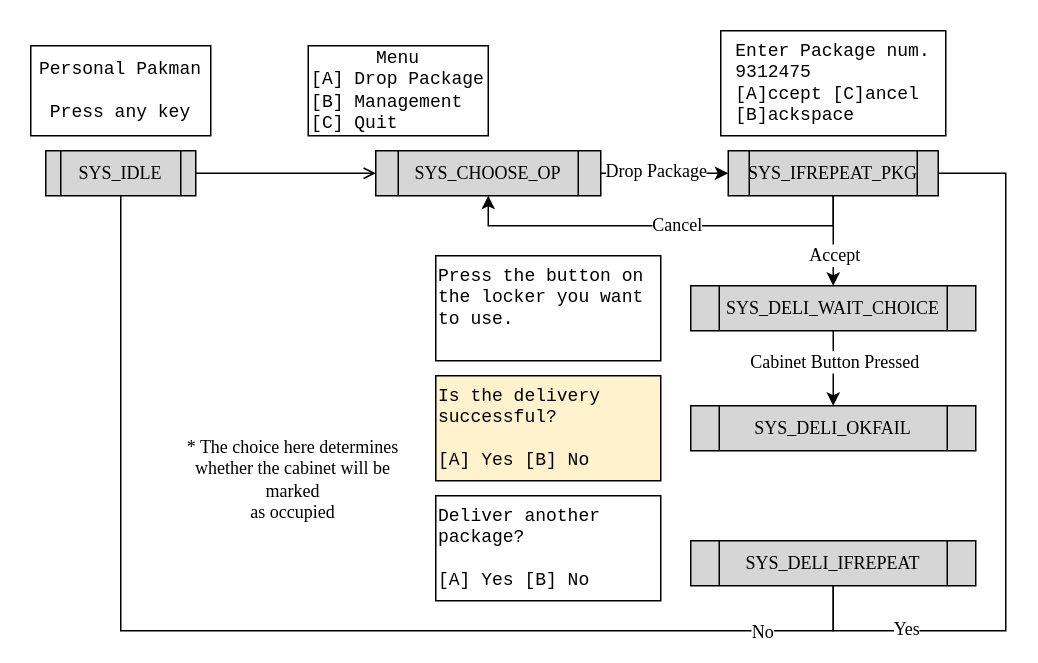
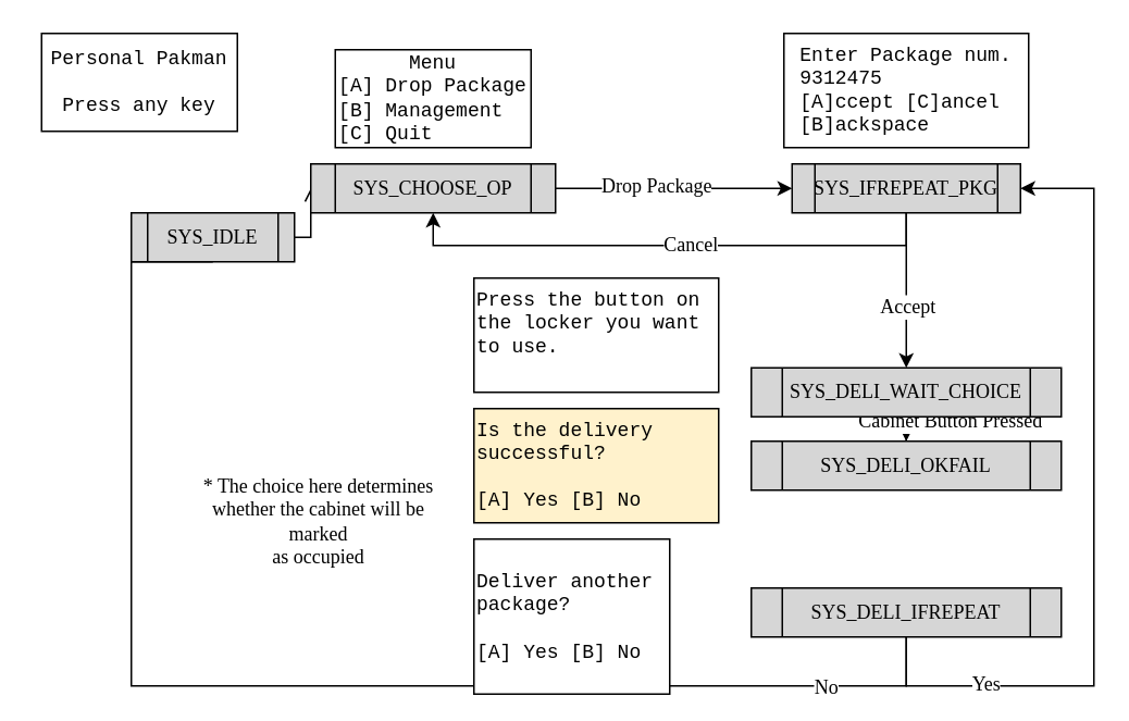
  <mxCell id="0" />
  <mxCell id="1" parent="0" />
  <mxCell id="2" style="edgeStyle=orthogonalEdgeStyle;rounded=0;orthogonalLoop=1;jettySize=auto;html=1;exitX=1;exitY=0.5;exitDx=0;exitDy=0;entryX=0;entryY=0.5;entryDx=0;entryDy=0;endArrow=open;" edge="1" parent="1" source="3" target="6"><mxGeometry relative="1" as="geometry" /></mxCell>
- <mxCell id="3" value="&lt;font&gt;SYS_IDLE&lt;/font&gt;" style="shape=process;whiteSpace=wrap;html=1;backgroundOutline=1;fontFamily=Lucida Console;labelBackgroundColor=none;fillColor=#D6D6D6;" vertex="1" parent="1"><mxGeometry x="30" y="100" width="100" height="30" as="geometry" /></mxCell>
+ <mxCell id="3" value="&lt;font&gt;SYS_IDLE&lt;/font&gt;" style="shape=process;whiteSpace=wrap;html=1;backgroundOutline=1;fontFamily=Lucida Console;labelBackgroundColor=none;fillColor=#D6D6D6;" vertex="1" parent="1"><mxGeometry x="80" y="130" width="100" height="30" as="geometry" /></mxCell>
  <mxCell id="4" style="edgeStyle=orthogonalEdgeStyle;rounded=0;orthogonalLoop=1;jettySize=auto;html=1;exitX=1;exitY=0.5;exitDx=0;exitDy=0;entryX=0;entryY=0.5;entryDx=0;entryDy=0;fontFamily=Lucida Console;" edge="1" parent="1" source="6" target="13"><mxGeometry relative="1" as="geometry" /></mxCell>
  <mxCell id="5" value="Drop Package" style="text;html=1;align=center;verticalAlign=middle;resizable=0;points=[];;labelBackgroundColor=#ffffff;fontFamily=Lucida Console;" vertex="1" connectable="0" parent="4"><mxGeometry x="-0.153" y="2" relative="1" as="geometry"><mxPoint as="offset" /></mxGeometry></mxCell>
- <mxCell id="6" value="SYS_CHOOSE_OP" style="shape=process;whiteSpace=wrap;html=1;backgroundOutline=1;fontFamily=Lucida Console;fillColor=#D6D6D6;" vertex="1" parent="1"><mxGeometry x="250" y="100" width="150" height="30" as="geometry" /></mxCell>
- <mxCell id="7" value="&lt;font&gt;Personal Pakman&lt;br&gt;&lt;br&gt;Press any key&lt;/font&gt;" style="rounded=0;whiteSpace=wrap;html=1;fontFamily=Courier New;" vertex="1" parent="1"><mxGeometry x="20" y="30" width="120" height="60" as="geometry" /></mxCell>
+ <mxCell id="6" value="SYS_CHOOSE_OP" style="shape=process;whiteSpace=wrap;html=1;backgroundOutline=1;fontFamily=Lucida Console;fillColor=#D6D6D6;" vertex="1" parent="1"><mxGeometry x="190" y="100" width="150" height="30" as="geometry" /></mxCell>
+ <mxCell id="7" value="&lt;font&gt;Personal Pakman&lt;br&gt;&lt;br&gt;Press any key&lt;/font&gt;" style="rounded=0;whiteSpace=wrap;html=1;fontFamily=Courier New;" vertex="1" parent="1"><mxGeometry x="25" y="20" width="120" height="60" as="geometry" /></mxCell>
  <mxCell id="8" value="&lt;font&gt;Menu&lt;br&gt;&lt;div style=&quot;text-align: left&quot;&gt;[A] Drop Package&lt;/div&gt;&lt;div style=&quot;text-align: left&quot;&gt;[B] Management&lt;/div&gt;&lt;div style=&quot;text-align: left&quot;&gt;[C] Quit&lt;/div&gt;&lt;/font&gt;" style="rounded=0;whiteSpace=wrap;html=1;fontFamily=Courier New;" vertex="1" parent="1"><mxGeometry x="205" y="30" width="120" height="60" as="geometry" /></mxCell>
  <mxCell id="9" style="edgeStyle=orthogonalEdgeStyle;rounded=0;orthogonalLoop=1;jettySize=auto;html=1;exitX=0.5;exitY=1;exitDx=0;exitDy=0;fontFamily=Lucida Console;" edge="1" parent="1" source="13" target="17"><mxGeometry relative="1" as="geometry" /></mxCell>
  <mxCell id="10" value="Accept" style="text;html=1;align=center;verticalAlign=middle;resizable=0;points=[];;labelBackgroundColor=#ffffff;fontFamily=Lucida Console;" vertex="1" connectable="0" parent="9"><mxGeometry x="0.009" y="6" relative="1" as="geometry"><mxPoint x="-6" y="9.5" as="offset" /></mxGeometry></mxCell>
  <mxCell id="11" style="edgeStyle=orthogonalEdgeStyle;rounded=0;orthogonalLoop=1;jettySize=auto;html=1;exitX=0.5;exitY=1;exitDx=0;exitDy=0;entryX=0.5;entryY=1;entryDx=0;entryDy=0;fontFamily=Lucida Console;" edge="1" parent="1" source="13" target="6"><mxGeometry relative="1" as="geometry" /></mxCell>
  <mxCell id="12" value="Cancel" style="text;html=1;align=center;verticalAlign=middle;resizable=0;points=[];;labelBackgroundColor=#ffffff;fontFamily=Lucida Console;" vertex="1" connectable="0" parent="11"><mxGeometry x="-0.071" y="-1" relative="1" as="geometry"><mxPoint as="offset" /></mxGeometry></mxCell>
  <mxCell id="13" value="SYS_IFREPEAT_PKG" style="shape=process;whiteSpace=wrap;html=1;backgroundOutline=1;fontFamily=Lucida Console;fillColor=#D6D6D6;" vertex="1" parent="1"><mxGeometry x="485" y="100" width="140" height="30" as="geometry" /></mxCell>
  <mxCell id="14" value="&lt;div style=&quot;text-align: left&quot;&gt;&lt;span style=&quot;&quot;&gt;Enter Package num.&lt;/span&gt;&lt;/div&gt;&lt;div style=&quot;text-align: left&quot;&gt;&lt;span style=&quot;&quot;&gt;9312475&lt;/span&gt;&lt;/div&gt;&lt;div style=&quot;text-align: left&quot;&gt;&lt;span style=&quot;&quot;&gt;[A]ccept [C]ancel&lt;/span&gt;&lt;/div&gt;&lt;div style=&quot;text-align: left&quot;&gt;&lt;span style=&quot;&quot;&gt;[B]ackspace&lt;/span&gt;&lt;/div&gt;" style="rounded=0;whiteSpace=wrap;html=1;fontFamily=Courier New;" vertex="1" parent="1"><mxGeometry x="480" y="20" width="150" height="70" as="geometry" /></mxCell>
  <mxCell id="15" style="edgeStyle=orthogonalEdgeStyle;rounded=0;orthogonalLoop=1;jettySize=auto;html=1;entryX=0.5;entryY=0;entryDx=0;entryDy=0;fontFamily=Lucida Console;" edge="1" parent="1" source="17" target="19"><mxGeometry relative="1" as="geometry" /></mxCell>
  <mxCell id="16" value="Cabinet Button Pressed" style="text;html=1;align=center;verticalAlign=middle;resizable=0;points=[];;labelBackgroundColor=#ffffff;fontFamily=Lucida Console;" vertex="1" connectable="0" parent="15"><mxGeometry x="0.004" y="-13" relative="1" as="geometry"><mxPoint x="13" y="-5" as="offset" /></mxGeometry></mxCell>
- <mxCell id="17" value="SYS_DELI_WAIT_CHOICE" style="shape=process;whiteSpace=wrap;html=1;backgroundOutline=1;fontFamily=Lucida Console;fillColor=#D6D6D6;" vertex="1" parent="1"><mxGeometry x="460" y="190" width="190" height="30" as="geometry" /></mxCell>
+ <mxCell id="17" value="SYS_DELI_WAIT_CHOICE" style="shape=process;whiteSpace=wrap;html=1;backgroundOutline=1;fontFamily=Lucida Console;fillColor=#D6D6D6;" vertex="1" parent="1"><mxGeometry x="460" y="225" width="190" height="30" as="geometry" /></mxCell>
  <mxCell id="18" value="&lt;div&gt;&lt;font&gt;Press the button on&lt;/font&gt;&lt;/div&gt;&lt;div&gt;&lt;font&gt;the locker you want&lt;/font&gt;&lt;/div&gt;&lt;div&gt;&lt;font&gt;to use.&lt;/font&gt;&lt;/div&gt;&lt;div&gt;&lt;font&gt;&lt;br&gt;&lt;/font&gt;&lt;/div&gt;" style="rounded=0;whiteSpace=wrap;html=1;align=left;fontFamily=Courier New;" vertex="1" parent="1"><mxGeometry x="290" y="170" width="150" height="70" as="geometry" /></mxCell>
  <mxCell id="19" value="SYS_DELI_OKFAIL" style="shape=process;whiteSpace=wrap;html=1;backgroundOutline=1;fontFamily=Lucida Console;fillColor=#D6D6D6;" vertex="1" parent="1"><mxGeometry x="460" y="270" width="190" height="30" as="geometry" /></mxCell>
  <mxCell id="20" value="&lt;div&gt;&lt;font&gt;Is the delivery&lt;/font&gt;&lt;/div&gt;&lt;div&gt;&lt;font&gt;successful?&lt;/font&gt;&lt;/div&gt;&lt;div&gt;&lt;font&gt;&lt;br&gt;&lt;/font&gt;&lt;/div&gt;&lt;div&gt;&lt;font&gt;[A] Yes [B] No&lt;/font&gt;&lt;/div&gt;" style="rounded=0;whiteSpace=wrap;html=1;align=left;fontFamily=Courier New;fillColor=#fff2cc;" vertex="1" parent="1"><mxGeometry x="290" y="250" width="150" height="70" as="geometry" /></mxCell>
- <mxCell id="21" style="edgeStyle=orthogonalEdgeStyle;rounded=0;orthogonalLoop=1;jettySize=auto;html=1;entryX=1;entryY=0.5;entryDx=0;entryDy=0;fontFamily=Lucida Console;endArrow=none;" edge="1" parent="1" source="25" target="13"><mxGeometry relative="1" as="geometry"><Array as="points"><mxPoint x="555" y="420" /><mxPoint x="670" y="420" /><mxPoint x="670" y="115" /></Array></mxGeometry></mxCell>
+ <mxCell id="21" style="edgeStyle=orthogonalEdgeStyle;rounded=0;orthogonalLoop=1;jettySize=auto;html=1;entryX=1;entryY=0.5;entryDx=0;entryDy=0;fontFamily=Lucida Console;" edge="1" parent="1" source="25" target="13"><mxGeometry relative="1" as="geometry"><Array as="points"><mxPoint x="555" y="420" /><mxPoint x="670" y="420" /><mxPoint x="670" y="115" /></Array></mxGeometry></mxCell>
  <mxCell id="22" value="Yes" style="text;html=1;align=center;verticalAlign=middle;resizable=0;points=[];;labelBackgroundColor=#ffffff;fontFamily=Lucida Console;" vertex="1" connectable="0" parent="21"><mxGeometry x="-0.684" y="2" relative="1" as="geometry"><mxPoint as="offset" /></mxGeometry></mxCell>
  <mxCell id="23" style="edgeStyle=orthogonalEdgeStyle;rounded=0;orthogonalLoop=1;jettySize=auto;html=1;entryX=0.5;entryY=1;entryDx=0;entryDy=0;fontFamily=Lucida Console;endArrow=none;" edge="1" parent="1" source="25" target="3"><mxGeometry relative="1" as="geometry"><Array as="points"><mxPoint x="555" y="420" /><mxPoint x="80" y="420" /></Array></mxGeometry></mxCell>
  <mxCell id="24" value="No" style="text;html=1;align=center;verticalAlign=middle;resizable=0;points=[];;labelBackgroundColor=#ffffff;fontFamily=Lucida Console;" vertex="1" connectable="0" parent="23"><mxGeometry x="-0.803" relative="1" as="geometry"><mxPoint as="offset" /></mxGeometry></mxCell>
  <mxCell id="25" value="SYS_DELI_IFREPEAT" style="shape=process;whiteSpace=wrap;html=1;backgroundOutline=1;fontFamily=Lucida Console;fillColor=#D6D6D6;" vertex="1" parent="1"><mxGeometry x="460" y="360" width="190" height="30" as="geometry" /></mxCell>
  <mxCell id="26" value="* The choice here determines&lt;br&gt;whether the cabinet will be marked&lt;br&gt;as occupied" style="text;html=1;strokeColor=none;fillColor=none;align=center;verticalAlign=middle;whiteSpace=wrap;rounded=0;fontFamily=Lucida Console;" vertex="1" parent="1"><mxGeometry x="110" y="285" width="170" height="68" as="geometry" /></mxCell>
- <mxCell id="27" value="&lt;div&gt;&lt;font&gt;Deliver another package?&lt;/font&gt;&lt;/div&gt;&lt;div&gt;&lt;font&gt;&lt;br&gt;&lt;/font&gt;&lt;/div&gt;&lt;div&gt;&lt;font&gt;[A] Yes [B] No&lt;/font&gt;&lt;/div&gt;" style="rounded=0;whiteSpace=wrap;html=1;align=left;fontFamily=Courier New;" vertex="1" parent="1"><mxGeometry x="290" y="330" width="150" height="70" as="geometry" /></mxCell>
+ <mxCell id="27" value="&lt;div&gt;&lt;font&gt;Deliver another package?&lt;/font&gt;&lt;/div&gt;&lt;div&gt;&lt;font&gt;&lt;br&gt;&lt;/font&gt;&lt;/div&gt;&lt;div&gt;&lt;font&gt;[A] Yes [B] No&lt;/font&gt;&lt;/div&gt;" style="rounded=0;whiteSpace=wrap;html=1;align=left;fontFamily=Courier New;" vertex="1" parent="1"><mxGeometry x="290" y="330" width="120" height="95" as="geometry" /></mxCell>
